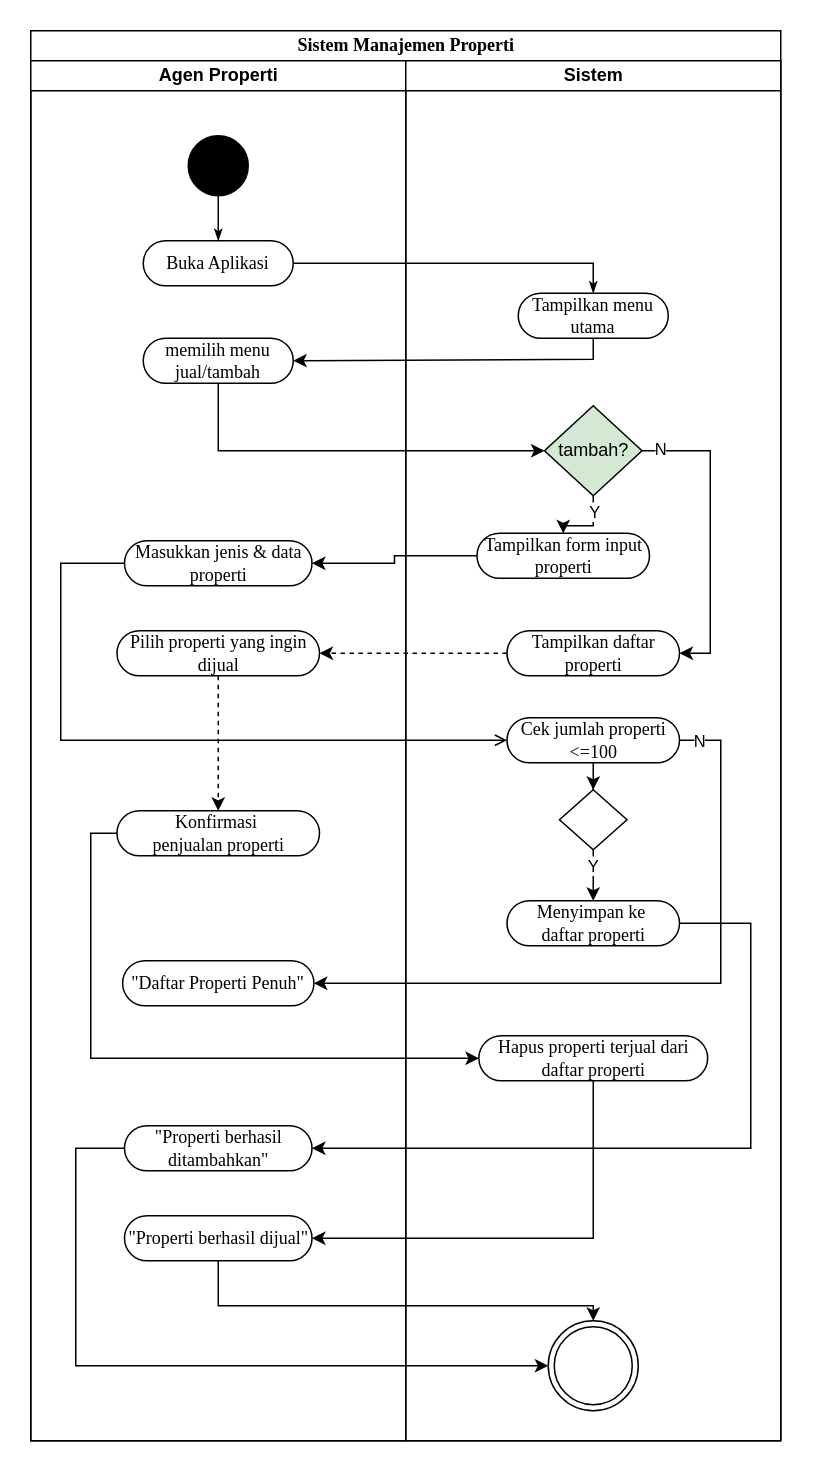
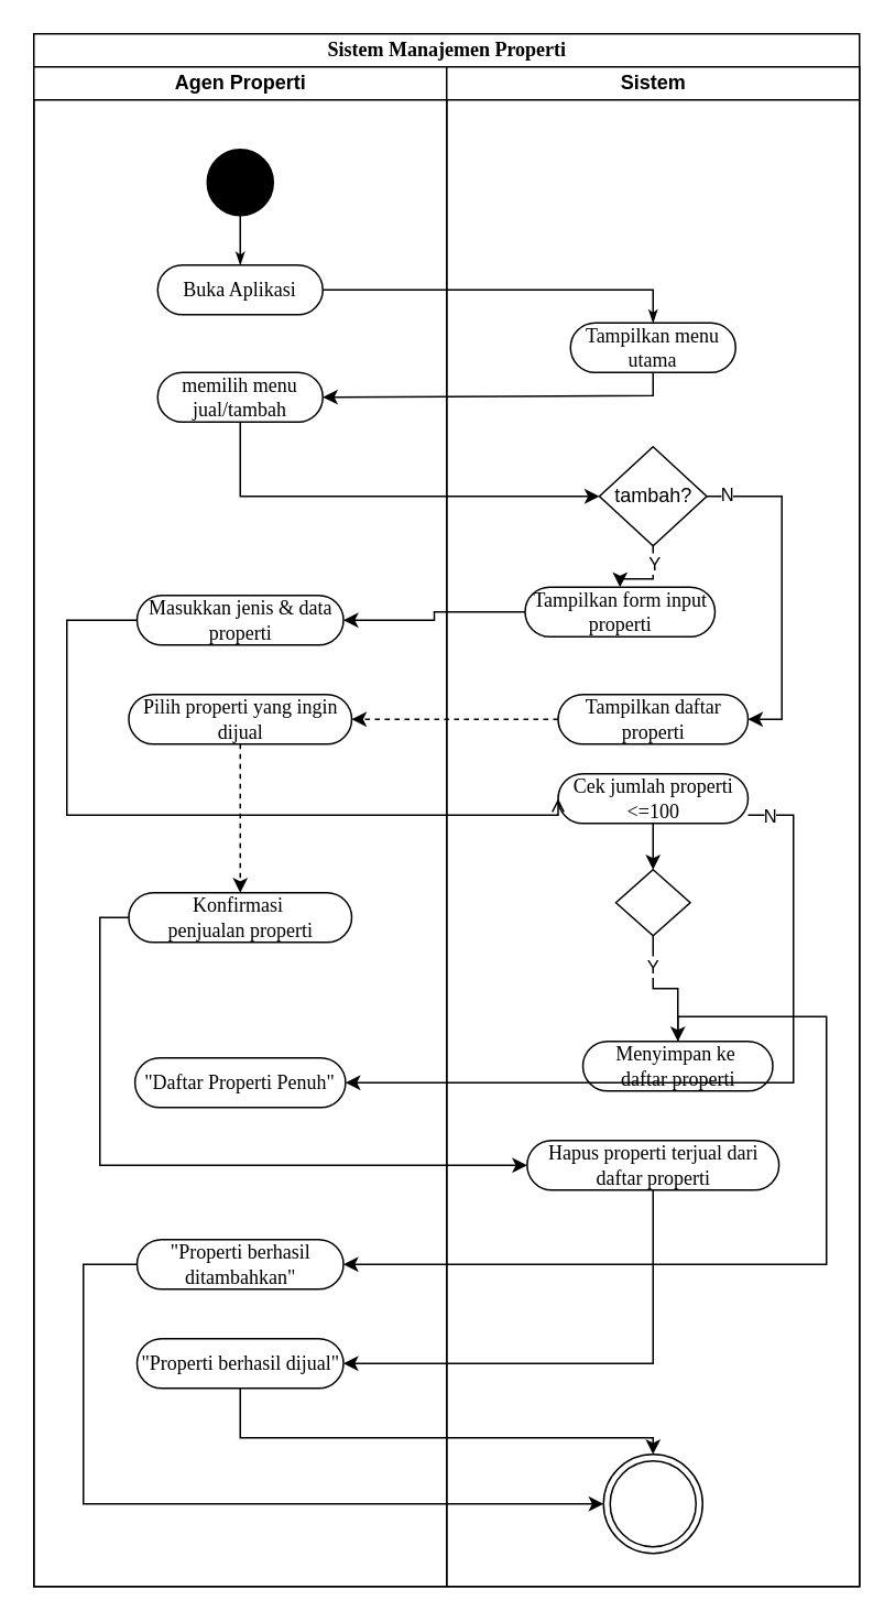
  <mxCell id="0" />
  <mxCell id="1" parent="0" />
  <mxCell id="2" value="Sistem Manajemen Properti" style="swimlane;html=1;childLayout=stackLayout;startSize=20;rounded=0;shadow=0;comic=0;labelBackgroundColor=none;strokeWidth=1;fontFamily=Verdana;fontSize=12;align=center;" parent="1" vertex="1"><mxGeometry x="20" y="20" width="500" height="940" as="geometry" /></mxCell>
  <mxCell id="3" value="Agen Properti" style="swimlane;html=1;startSize=20;" parent="2" vertex="1"><mxGeometry y="20" width="250" height="920" as="geometry" /></mxCell>
  <mxCell id="4" value="memilih menu jual/tambah" style="rounded=1;whiteSpace=wrap;html=1;shadow=0;comic=0;labelBackgroundColor=none;strokeWidth=1;fontFamily=Verdana;fontSize=12;align=center;arcSize=50;" parent="3" vertex="1"><mxGeometry x="75" y="185" width="100" height="30" as="geometry" /></mxCell>
  <mxCell id="5" value="Buka Aplikasi" style="rounded=1;whiteSpace=wrap;html=1;shadow=0;comic=0;labelBackgroundColor=none;strokeWidth=1;fontFamily=Verdana;fontSize=12;align=center;arcSize=50;" parent="3" vertex="1"><mxGeometry x="75" y="120" width="100" height="30" as="geometry" /></mxCell>
  <mxCell id="6" value="Masukkan jenis &amp;amp; data properti" style="rounded=1;whiteSpace=wrap;html=1;shadow=0;comic=0;labelBackgroundColor=none;strokeWidth=1;fontFamily=Verdana;fontSize=12;align=center;arcSize=50;" vertex="1" parent="3"><mxGeometry x="62.5" y="320" width="125" height="30" as="geometry" /></mxCell>
  <mxCell id="7" value="" style="ellipse;whiteSpace=wrap;html=1;rounded=0;shadow=0;comic=0;labelBackgroundColor=none;strokeWidth=1;fillColor=#000000;fontFamily=Verdana;fontSize=12;align=center;" parent="3" vertex="1"><mxGeometry x="105" y="50" width="40" height="40" as="geometry" /></mxCell>
  <mxCell id="8" style="edgeStyle=orthogonalEdgeStyle;rounded=0;html=1;labelBackgroundColor=none;startArrow=none;startFill=0;startSize=5;endArrow=classicThin;endFill=1;endSize=5;jettySize=auto;orthogonalLoop=1;strokeWidth=1;fontFamily=Verdana;fontSize=12" parent="3" source="7" target="5" edge="1"><mxGeometry relative="1" as="geometry" /></mxCell>
  <mxCell id="9" style="edgeStyle=orthogonalEdgeStyle;rounded=0;orthogonalLoop=1;jettySize=auto;html=1;entryX=0.5;entryY=0;entryDx=0;entryDy=0;dashed=1;" edge="1" parent="3" source="10" target="11"><mxGeometry relative="1" as="geometry" /></mxCell>
  <mxCell id="10" value="Pilih properti yang ingin dijual" style="rounded=1;whiteSpace=wrap;html=1;shadow=0;comic=0;labelBackgroundColor=none;strokeWidth=1;fontFamily=Verdana;fontSize=12;align=center;arcSize=50;" vertex="1" parent="3"><mxGeometry x="57.5" y="380" width="135" height="30" as="geometry" /></mxCell>
  <mxCell id="11" value="Konfirmasi&amp;nbsp;&lt;div&gt;penjualan properti&lt;/div&gt;" style="rounded=1;whiteSpace=wrap;html=1;shadow=0;comic=0;labelBackgroundColor=none;strokeWidth=1;fontFamily=Verdana;fontSize=12;align=center;arcSize=50;" vertex="1" parent="3"><mxGeometry x="57.5" y="500" width="135" height="30" as="geometry" /></mxCell>
  <mxCell id="12" value="&quot;Daftar Properti Penuh&quot;" style="rounded=1;whiteSpace=wrap;html=1;shadow=0;comic=0;labelBackgroundColor=none;strokeWidth=1;fontFamily=Verdana;fontSize=12;align=center;arcSize=50;" vertex="1" parent="3"><mxGeometry x="61.25" y="600" width="127.5" height="30" as="geometry" /></mxCell>
  <mxCell id="13" value="&quot;Properti berhasil ditambahkan&quot;" style="rounded=1;whiteSpace=wrap;html=1;shadow=0;comic=0;labelBackgroundColor=none;strokeWidth=1;fontFamily=Verdana;fontSize=12;align=center;arcSize=50;" vertex="1" parent="3"><mxGeometry x="62.5" y="710" width="125" height="30" as="geometry" /></mxCell>
  <mxCell id="14" value="&quot;Properti berhasil dijual&quot;" style="rounded=1;whiteSpace=wrap;html=1;shadow=0;comic=0;labelBackgroundColor=none;strokeWidth=1;fontFamily=Verdana;fontSize=12;align=center;arcSize=50;" vertex="1" parent="3"><mxGeometry x="62.5" y="770" width="125" height="30" as="geometry" /></mxCell>
  <mxCell id="15" value="Sistem" style="swimlane;html=1;startSize=20;" parent="2" vertex="1"><mxGeometry x="250" y="20" width="250" height="920" as="geometry" /></mxCell>
  <mxCell id="16" value="Tampilkan menu utama" style="rounded=1;whiteSpace=wrap;html=1;shadow=0;comic=0;labelBackgroundColor=none;strokeWidth=1;fontFamily=Verdana;fontSize=12;align=center;arcSize=50;" vertex="1" parent="15"><mxGeometry x="75" y="155" width="100" height="30" as="geometry" /></mxCell>
  <mxCell id="17" style="edgeStyle=orthogonalEdgeStyle;rounded=0;orthogonalLoop=1;jettySize=auto;html=1;entryX=1;entryY=0.5;entryDx=0;entryDy=0;" edge="1" parent="15" source="21" target="23"><mxGeometry relative="1" as="geometry"><mxPoint x="190" y="410" as="targetPoint" /><Array as="points"><mxPoint x="203" y="260" /><mxPoint x="203" y="395" /></Array></mxGeometry></mxCell>
  <mxCell id="18" value="N" style="edgeLabel;html=1;align=center;verticalAlign=middle;resizable=0;points=[];" vertex="1" connectable="0" parent="17"><mxGeometry x="-0.884" y="4" relative="1" as="geometry"><mxPoint y="2" as="offset" /></mxGeometry></mxCell>
  <mxCell id="19" style="edgeStyle=orthogonalEdgeStyle;rounded=0;orthogonalLoop=1;jettySize=auto;html=1;entryX=0.5;entryY=0;entryDx=0;entryDy=0;" edge="1" parent="15" source="21" target="22"><mxGeometry relative="1" as="geometry" /></mxCell>
  <mxCell id="20" value="Y" style="edgeLabel;html=1;align=center;verticalAlign=middle;resizable=0;points=[];" vertex="1" connectable="0" parent="19"><mxGeometry x="-0.745" relative="1" as="geometry"><mxPoint y="4" as="offset" /></mxGeometry></mxCell>
- <mxCell id="21" value="tambah?" style="rhombus;whiteSpace=wrap;html=1;fillColor=#d5e8d4;" vertex="1" parent="15"><mxGeometry x="92.5" y="230" width="65" height="60" as="geometry" /></mxCell>
+ <mxCell id="21" value="tambah?" style="rhombus;whiteSpace=wrap;html=1;" vertex="1" parent="15"><mxGeometry x="92.5" y="230" width="65" height="60" as="geometry" /></mxCell>
  <mxCell id="22" value="Tampilkan form input properti" style="rounded=1;whiteSpace=wrap;html=1;shadow=0;comic=0;labelBackgroundColor=none;strokeWidth=1;fontFamily=Verdana;fontSize=12;align=center;arcSize=50;" vertex="1" parent="15"><mxGeometry x="47.5" y="315" width="115" height="30" as="geometry" /></mxCell>
  <mxCell id="23" value="Tampilkan daftar properti" style="rounded=1;whiteSpace=wrap;html=1;shadow=0;comic=0;labelBackgroundColor=none;strokeWidth=1;fontFamily=Verdana;fontSize=12;align=center;arcSize=50;" vertex="1" parent="15"><mxGeometry x="67.5" y="380" width="115" height="30" as="geometry" /></mxCell>
  <mxCell id="24" style="edgeStyle=orthogonalEdgeStyle;rounded=0;orthogonalLoop=1;jettySize=auto;html=1;entryX=0.5;entryY=0;entryDx=0;entryDy=0;" edge="1" parent="15" source="25" target="28"><mxGeometry relative="1" as="geometry" /></mxCell>
- <mxCell id="25" value="Cek jumlah properti &amp;lt;=100" style="rounded=1;whiteSpace=wrap;html=1;shadow=0;comic=0;labelBackgroundColor=none;strokeWidth=1;fontFamily=Verdana;fontSize=12;align=center;arcSize=50;" vertex="1" parent="15"><mxGeometry x="67.5" y="438" width="115" height="30" as="geometry" /></mxCell>
+ <mxCell id="25" value="Cek jumlah properti &amp;lt;=100" style="rounded=1;whiteSpace=wrap;html=1;shadow=0;comic=0;labelBackgroundColor=none;strokeWidth=1;fontFamily=Verdana;fontSize=12;align=center;arcSize=50;" vertex="1" parent="15"><mxGeometry x="67.5" y="428" width="115" height="30" as="geometry" /></mxCell>
  <mxCell id="26" style="edgeStyle=orthogonalEdgeStyle;rounded=0;orthogonalLoop=1;jettySize=auto;html=1;entryX=0.5;entryY=0;entryDx=0;entryDy=0;" edge="1" parent="15" source="28" target="29"><mxGeometry relative="1" as="geometry" /></mxCell>
  <mxCell id="27" value="Y" style="edgeLabel;html=1;align=center;verticalAlign=middle;resizable=0;points=[];" vertex="1" connectable="0" parent="26"><mxGeometry x="-0.549" y="-1" relative="1" as="geometry"><mxPoint as="offset" /></mxGeometry></mxCell>
  <mxCell id="28" value="" style="rhombus;whiteSpace=wrap;html=1;" vertex="1" parent="15"><mxGeometry x="102.5" y="486" width="45" height="40" as="geometry" /></mxCell>
- <mxCell id="29" value="Menyimpan ke&amp;nbsp;&lt;div&gt;daftar properti&lt;/div&gt;" style="rounded=1;whiteSpace=wrap;html=1;shadow=0;comic=0;labelBackgroundColor=none;strokeWidth=1;fontFamily=Verdana;fontSize=12;align=center;arcSize=50;" vertex="1" parent="15"><mxGeometry x="67.5" y="560" width="115" height="30" as="geometry" /></mxCell>
+ <mxCell id="29" value="Menyimpan ke&amp;nbsp;&lt;div&gt;daftar properti&lt;/div&gt;" style="rounded=1;whiteSpace=wrap;html=1;shadow=0;comic=0;labelBackgroundColor=none;strokeWidth=1;fontFamily=Verdana;fontSize=12;align=center;arcSize=50;" vertex="1" parent="15"><mxGeometry x="82.5" y="590" width="115" height="30" as="geometry" /></mxCell>
  <mxCell id="30" style="edgeStyle=orthogonalEdgeStyle;rounded=0;orthogonalLoop=1;jettySize=auto;html=1;exitX=0.5;exitY=1;exitDx=0;exitDy=0;" edge="1" parent="15" source="29" target="29"><mxGeometry relative="1" as="geometry" /></mxCell>
  <mxCell id="31" value="Hapus properti terjual dari daftar properti" style="rounded=1;whiteSpace=wrap;html=1;shadow=0;comic=0;labelBackgroundColor=none;strokeWidth=1;fontFamily=Verdana;fontSize=12;align=center;arcSize=50;" vertex="1" parent="15"><mxGeometry x="48.75" y="650" width="152.5" height="30" as="geometry" /></mxCell>
  <mxCell id="32" value="" style="ellipse;html=1;shape=endState;fillColor=#FFFFFF;strokeColor=#000000;" vertex="1" parent="15"><mxGeometry x="95" y="840" width="60" height="60" as="geometry" /></mxCell>
  <mxCell id="33" style="edgeStyle=orthogonalEdgeStyle;rounded=0;html=1;entryX=0.5;entryY=0;labelBackgroundColor=none;startArrow=none;startFill=0;startSize=5;endArrow=classicThin;endFill=1;endSize=5;jettySize=auto;orthogonalLoop=1;strokeWidth=1;fontFamily=Verdana;fontSize=12;entryDx=0;entryDy=0;exitX=1;exitY=0.5;exitDx=0;exitDy=0;" parent="2" source="5" target="16" edge="1"><mxGeometry relative="1" as="geometry"><Array as="points"><mxPoint x="375" y="155" /></Array><mxPoint x="353.5" y="180" as="targetPoint" /></mxGeometry></mxCell>
  <mxCell id="34" style="edgeStyle=orthogonalEdgeStyle;rounded=0;orthogonalLoop=1;jettySize=auto;html=1;entryX=1;entryY=0.5;entryDx=0;entryDy=0;exitX=0.5;exitY=1;exitDx=0;exitDy=0;" edge="1" parent="2" source="16" target="4"><mxGeometry relative="1" as="geometry"><mxPoint x="190" y="200" as="targetPoint" /><Array as="points"><mxPoint x="375" y="219" /></Array></mxGeometry></mxCell>
  <mxCell id="35" style="edgeStyle=orthogonalEdgeStyle;rounded=0;orthogonalLoop=1;jettySize=auto;html=1;entryX=0;entryY=0.5;entryDx=0;entryDy=0;exitX=0.5;exitY=1;exitDx=0;exitDy=0;" edge="1" parent="2" source="4" target="21"><mxGeometry relative="1" as="geometry"><Array as="points"><mxPoint x="125" y="280" /></Array></mxGeometry></mxCell>
  <mxCell id="36" style="edgeStyle=orthogonalEdgeStyle;rounded=0;orthogonalLoop=1;jettySize=auto;html=1;entryX=1;entryY=0.5;entryDx=0;entryDy=0;" edge="1" parent="2" source="22" target="6"><mxGeometry relative="1" as="geometry" /></mxCell>
  <mxCell id="37" style="edgeStyle=orthogonalEdgeStyle;rounded=0;orthogonalLoop=1;jettySize=auto;html=1;entryX=1;entryY=0.5;entryDx=0;entryDy=0;dashed=1;" edge="1" parent="2" source="23" target="10"><mxGeometry relative="1" as="geometry" /></mxCell>
  <mxCell id="38" style="edgeStyle=orthogonalEdgeStyle;rounded=0;orthogonalLoop=1;jettySize=auto;html=1;entryX=0;entryY=0.5;entryDx=0;entryDy=0;exitX=0;exitY=0.5;exitDx=0;exitDy=0;endArrow=open;" edge="1" parent="2" source="6" target="25"><mxGeometry relative="1" as="geometry"><Array as="points"><mxPoint x="20" y="355" /><mxPoint x="20" y="473" /></Array></mxGeometry></mxCell>
  <mxCell id="39" style="edgeStyle=orthogonalEdgeStyle;rounded=0;orthogonalLoop=1;jettySize=auto;html=1;entryX=1;entryY=0.5;entryDx=0;entryDy=0;" edge="1" parent="2" source="25" target="12"><mxGeometry relative="1" as="geometry"><Array as="points"><mxPoint x="460" y="473" /><mxPoint x="460" y="635" /></Array></mxGeometry></mxCell>
  <mxCell id="40" value="N" style="edgeLabel;html=1;align=center;verticalAlign=middle;resizable=0;points=[];" vertex="1" connectable="0" parent="39"><mxGeometry x="-0.958" relative="1" as="geometry"><mxPoint x="3" as="offset" /></mxGeometry></mxCell>
  <mxCell id="41" style="edgeStyle=orthogonalEdgeStyle;rounded=0;orthogonalLoop=1;jettySize=auto;html=1;entryX=0;entryY=0.5;entryDx=0;entryDy=0;exitX=0;exitY=0.5;exitDx=0;exitDy=0;" edge="1" parent="2" source="11" target="31"><mxGeometry relative="1" as="geometry"><Array as="points"><mxPoint x="40" y="535" /><mxPoint x="40" y="685" /></Array></mxGeometry></mxCell>
  <mxCell id="42" style="edgeStyle=orthogonalEdgeStyle;rounded=0;orthogonalLoop=1;jettySize=auto;html=1;entryX=1;entryY=0.5;entryDx=0;entryDy=0;" edge="1" parent="2" source="29" target="13"><mxGeometry relative="1" as="geometry"><Array as="points"><mxPoint x="480" y="595" /><mxPoint x="480" y="745" /></Array></mxGeometry></mxCell>
  <mxCell id="43" style="edgeStyle=orthogonalEdgeStyle;rounded=0;orthogonalLoop=1;jettySize=auto;html=1;entryX=1;entryY=0.5;entryDx=0;entryDy=0;exitX=0.5;exitY=1;exitDx=0;exitDy=0;" edge="1" parent="2" source="31" target="14"><mxGeometry relative="1" as="geometry"><Array as="points"><mxPoint x="375" y="805" /></Array></mxGeometry></mxCell>
  <mxCell id="44" style="edgeStyle=orthogonalEdgeStyle;rounded=0;orthogonalLoop=1;jettySize=auto;html=1;entryX=0;entryY=0.5;entryDx=0;entryDy=0;" edge="1" parent="2" source="13" target="32"><mxGeometry relative="1" as="geometry"><Array as="points"><mxPoint x="30" y="745" /><mxPoint x="30" y="890" /></Array></mxGeometry></mxCell>
  <mxCell id="45" style="edgeStyle=orthogonalEdgeStyle;rounded=0;orthogonalLoop=1;jettySize=auto;html=1;entryX=0.5;entryY=0;entryDx=0;entryDy=0;" edge="1" parent="2" source="14" target="32"><mxGeometry relative="1" as="geometry"><Array as="points"><mxPoint x="125" y="850" /><mxPoint x="375" y="850" /></Array></mxGeometry></mxCell>
